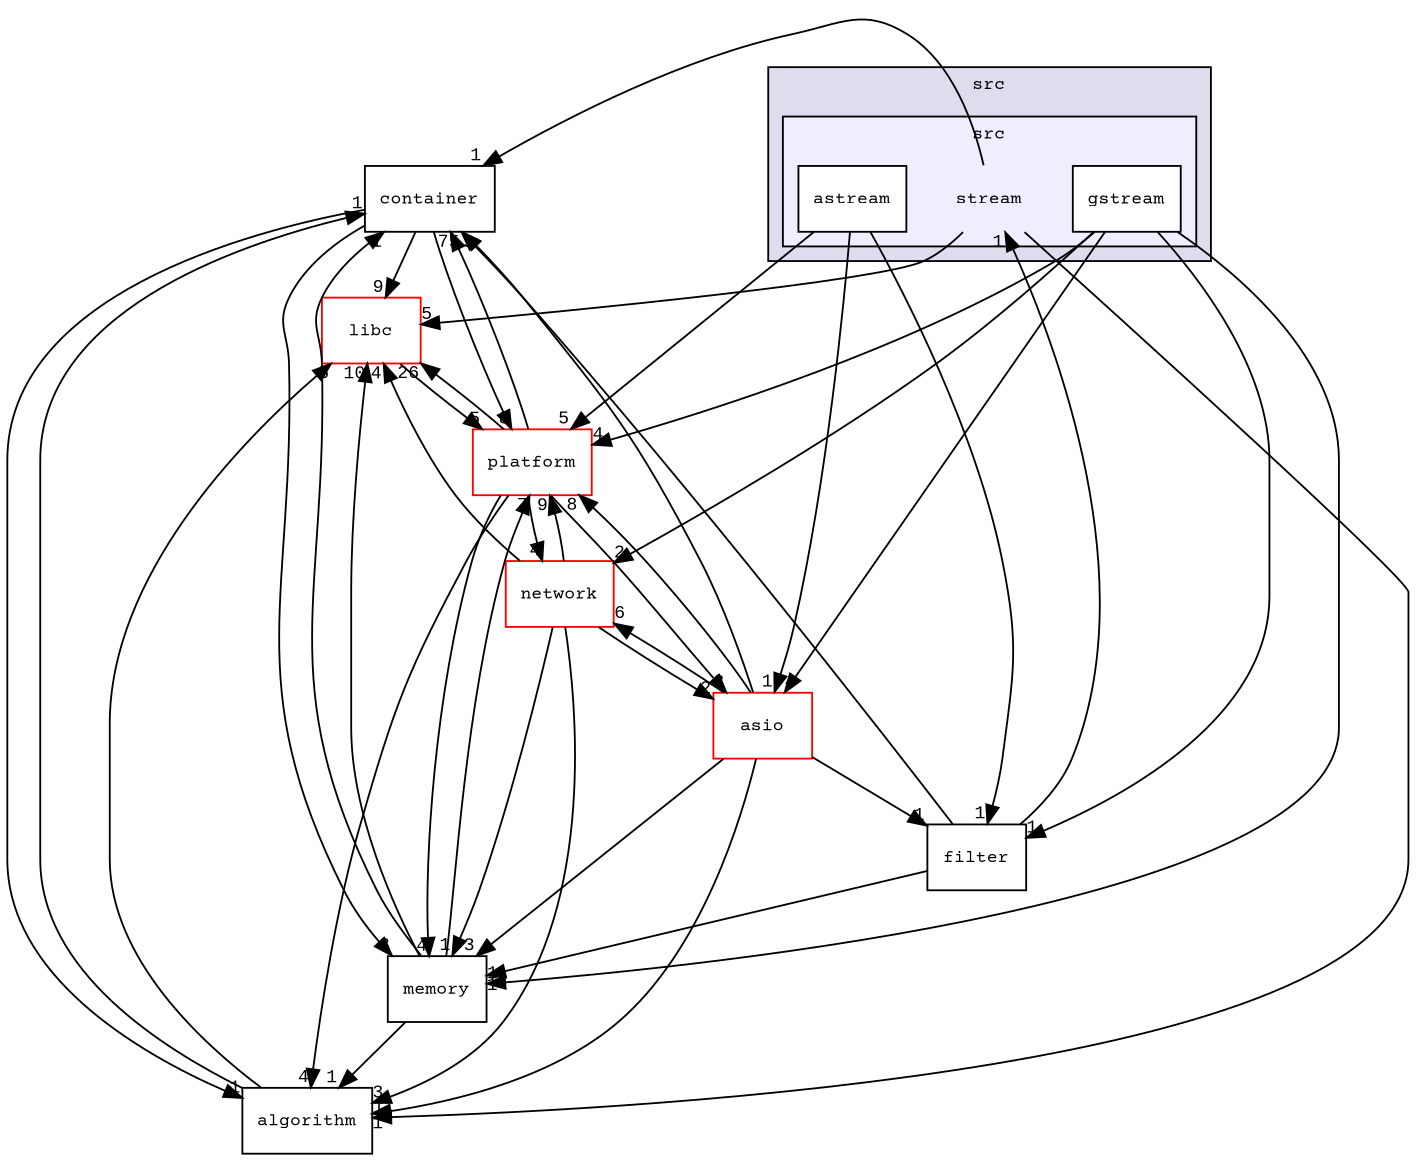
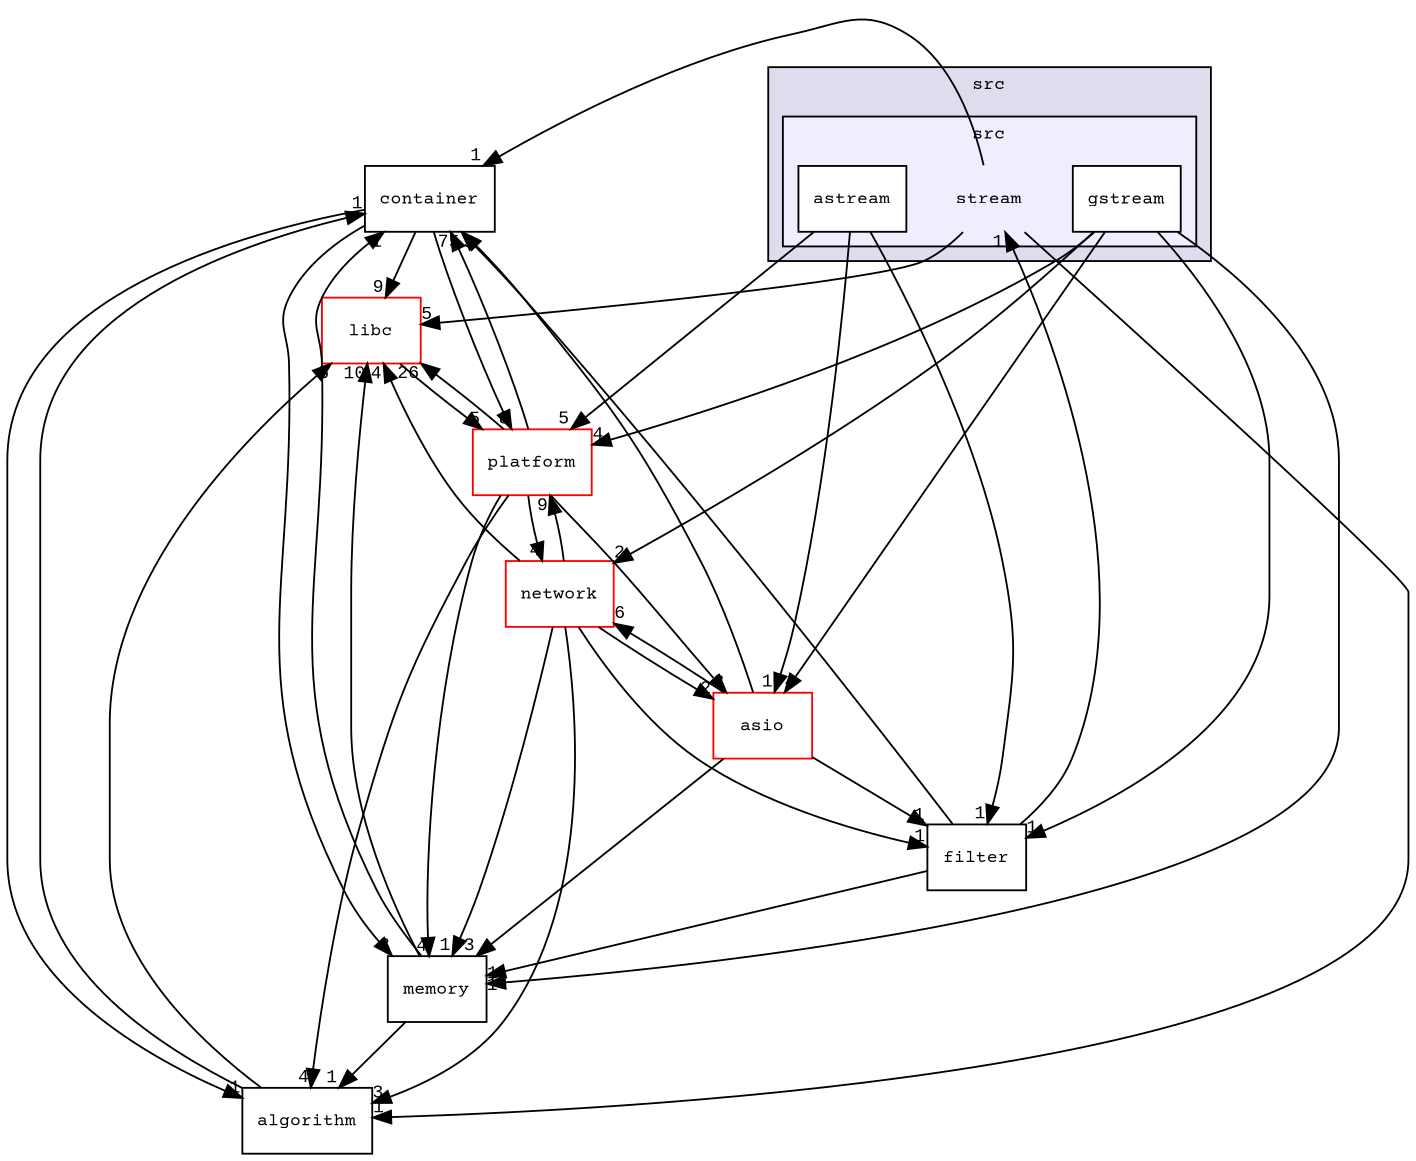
  digraph {
    compound=true
    fontname="Courier Prime"
    node [fontname="Courier Prime" fontsize=10 shape=box]
    edge [fontname="Courier Prime" headlabel=1 labeldistance=1.5 labelfontname=CourierNew labelfontsize=10]
    n1 [label=stream shape=plaintext]
    n2 [color=black fillcolor=white label=astream style=filled]
    n3 [color=black fillcolor=white label=gstream style=filled]
    n4 [label=container]
    n5 [color=red fillcolor=white label=libc style=filled]
    n6 [label=algorithm]
    n7 [label=filter]
    n8 [color=red label=asio]
    n9 [color=red fillcolor=white label=platform style=filled]
    n10 [label=memory]
    n11 [color=red fillcolor=white label=network style=filled]
    subgraph cluster_1 {
      bgcolor="#ddddee"
      fontsize=10
      label=src
      pencolor=black
      subgraph cluster_2 {
        bgcolor="#eeeeff"
        fontsize=10
        label=src
        pencolor=black
        n1
        n2
        n3
      }
    }
    n1 -> n4
    n1 -> n5 [headlabel=5]
    n1 -> n6
    n2 -> n7
    n2 -> n8
    n2 -> n9 [headlabel=5]
    n3 -> n7
    n3 -> n8 [headlabel=4]
    n3 -> n9 [headlabel=4]
    n3 -> n10
    n3 -> n11 [headlabel=2]
    n4 -> n5 [headlabel=9]
    n4 -> n6
    n4 -> n9 [headlabel=8]
    n4 -> n10 [headlabel=8]
    n5 -> n9 [headlabel=5]
    n6 -> n4
    n6 -> n5 [headlabel=5]
    n7 -> n1
    n7 -> n4 [headlabel=5]
    n7 -> n10
    n8 -> n4 [headlabel=3]
-   n8 -> n6
    n8 -> n7
-   n8 -> n9 [headlabel=8]
    n8 -> n10 [headlabel=3]
    n8 -> n11 [headlabel=6]
    n9 -> n4 [headlabel=7]
    n9 -> n5 [headlabel=26]
    n9 -> n6 [headlabel=4]
    n9 -> n8 [headlabel=3]
    n9 -> n10 [headlabel=4]
    n9 -> n11 [headlabel=4]
    n10 -> n4
    n10 -> n5 [headlabel=10]
    n10 -> n6
-   n10 -> n9 [headlabel=7]
    n11 -> n5 [headlabel=4]
    n11 -> n6 [headlabel=3]
+   n11 -> n7
    n11 -> n8 [headlabel=2]
    n11 -> n9 [headlabel=9]
    n11 -> n10
  }
